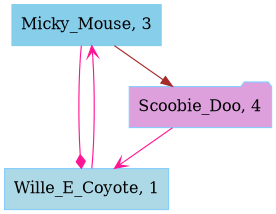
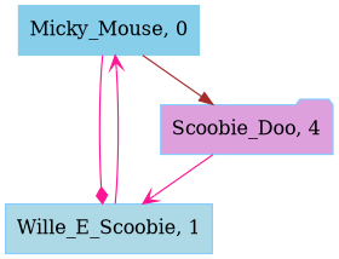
  digraph {
    node [color=skyblue1 shape=box style=filled]
    edge [arrowhead=vee color=deeppink]
-   n1 [color=skyblue fillcolor=skyblue label="Micky_Mouse, 3"]
-   n2 [fillcolor=lightblue label="Wille_E_Coyote, 1"]
+   n1 [color=skyblue fillcolor=skyblue label="Micky_Mouse, 0"]
+   n2 [fillcolor=lightblue label="Wille_E_Scoobie, 1"]
    n3 [fillcolor=plum label="Scoobie_Doo, 4" shape=folder]
    n1 -> n2 [arrowhead=diamond]
    n1 -> n3 [arrowhead=normal color=brown]
    n2 -> n1
    n3 -> n2
  }
